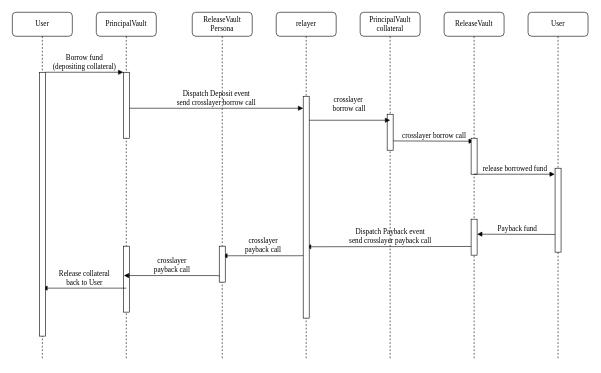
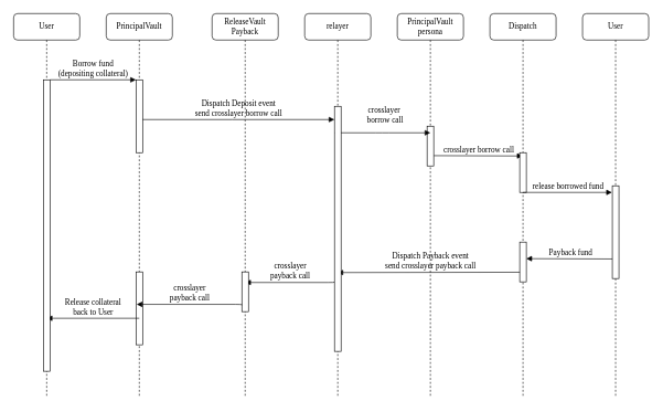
  <mxCell id="0" />
  <mxCell id="1" parent="0" />
  <mxCell id="2" value="PrincipalVault" style="shape=umlLifeline;perimeter=lifelinePerimeter;whiteSpace=wrap;html=1;container=1;collapsible=0;recursiveResize=0;outlineConnect=0;rounded=1;shadow=0;comic=0;labelBackgroundColor=none;strokeWidth=1;fontFamily=Verdana;fontSize=12;align=center;" parent="1" vertex="1"><mxGeometry x="160" y="20" width="100" height="580" as="geometry" /></mxCell>
  <mxCell id="3" value="" style="html=1;points=[];perimeter=orthogonalPerimeter;rounded=0;shadow=0;comic=0;labelBackgroundColor=none;strokeWidth=1;fontFamily=Verdana;fontSize=12;align=center;" parent="2" vertex="1"><mxGeometry x="45" y="100" width="10" height="110" as="geometry" /></mxCell>
  <mxCell id="4" value="Dispatch Deposit event&lt;br&gt;send crosslayer borrow call" style="html=1;verticalAlign=bottom;endArrow=block;labelBackgroundColor=none;fontFamily=Verdana;fontSize=12;edgeStyle=elbowEdgeStyle;elbow=vertical;" edge="1" parent="2" target="25"><mxGeometry relative="1" as="geometry"><mxPoint x="55" y="160" as="sourcePoint" /><mxPoint x="185" y="160" as="targetPoint" /></mxGeometry></mxCell>
  <mxCell id="5" value="" style="html=1;points=[];perimeter=orthogonalPerimeter;rounded=0;shadow=0;comic=0;labelBackgroundColor=none;strokeWidth=1;fontFamily=Verdana;fontSize=12;align=center;" vertex="1" parent="2"><mxGeometry x="45" y="390" width="10" height="110" as="geometry" /></mxCell>
  <mxCell id="6" value="Release collateral&lt;br&gt;back to User" style="html=1;verticalAlign=bottom;endArrow=block;labelBackgroundColor=none;fontFamily=Verdana;fontSize=12;edgeStyle=elbowEdgeStyle;elbow=vertical;entryX=0.1;entryY=0.445;entryDx=0;entryDy=0;entryPerimeter=0;" edge="1" parent="2"><mxGeometry relative="1" as="geometry"><mxPoint x="50" y="460" as="sourcePoint" /><mxPoint x="-90" y="460.48" as="targetPoint" /></mxGeometry></mxCell>
- <mxCell id="7" value="ReleaseVault&lt;br&gt;Persona" style="shape=umlLifeline;perimeter=lifelinePerimeter;whiteSpace=wrap;html=1;container=1;collapsible=0;recursiveResize=0;outlineConnect=0;rounded=1;shadow=0;comic=0;labelBackgroundColor=none;strokeWidth=1;fontFamily=Verdana;fontSize=12;align=center;" parent="1" vertex="1"><mxGeometry x="320" y="20" width="100" height="580" as="geometry" /></mxCell>
+ <mxCell id="7" value="ReleaseVault&lt;br&gt;Payback" style="shape=umlLifeline;perimeter=lifelinePerimeter;whiteSpace=wrap;html=1;container=1;collapsible=0;recursiveResize=0;outlineConnect=0;rounded=1;shadow=0;comic=0;labelBackgroundColor=none;strokeWidth=1;fontFamily=Verdana;fontSize=12;align=center;" parent="1" vertex="1"><mxGeometry x="320" y="20" width="100" height="580" as="geometry" /></mxCell>
  <mxCell id="8" value="crosslayer &lt;br&gt;payback call" style="html=1;verticalAlign=bottom;endArrow=block;labelBackgroundColor=none;fontFamily=Verdana;fontSize=12;edgeStyle=elbowEdgeStyle;elbow=vertical;" edge="1" parent="7"><mxGeometry relative="1" as="geometry"><mxPoint x="185" y="405" as="sourcePoint" /><mxPoint x="50" y="406" as="targetPoint" /></mxGeometry></mxCell>
  <mxCell id="9" value="" style="html=1;points=[];perimeter=orthogonalPerimeter;rounded=0;shadow=0;comic=0;labelBackgroundColor=none;strokeWidth=1;fontFamily=Verdana;fontSize=12;align=center;" vertex="1" parent="7"><mxGeometry x="45" y="390" width="10" height="60" as="geometry" /></mxCell>
  <mxCell id="10" value="crosslayer &lt;br&gt;payback call" style="html=1;verticalAlign=bottom;endArrow=block;labelBackgroundColor=none;fontFamily=Verdana;fontSize=12;edgeStyle=elbowEdgeStyle;elbow=vertical;entryX=0.1;entryY=0.445;entryDx=0;entryDy=0;entryPerimeter=0;" edge="1" parent="7" target="5"><mxGeometry relative="1" as="geometry"><mxPoint x="45" y="440" as="sourcePoint" /><mxPoint x="-90" y="441" as="targetPoint" /></mxGeometry></mxCell>
  <mxCell id="11" value="relayer" style="shape=umlLifeline;perimeter=lifelinePerimeter;whiteSpace=wrap;html=1;container=1;collapsible=0;recursiveResize=0;outlineConnect=0;rounded=1;shadow=0;comic=0;labelBackgroundColor=none;strokeWidth=1;fontFamily=Verdana;fontSize=12;align=center;" parent="1" vertex="1"><mxGeometry x="460" y="20" width="100" height="580" as="geometry" /></mxCell>
- <mxCell id="12" value="PrincipalVault&lt;br&gt;collateral" style="shape=umlLifeline;perimeter=lifelinePerimeter;whiteSpace=wrap;html=1;container=1;collapsible=0;recursiveResize=0;outlineConnect=0;rounded=1;shadow=0;comic=0;labelBackgroundColor=none;strokeWidth=1;fontFamily=Verdana;fontSize=12;align=center;" parent="1" vertex="1"><mxGeometry x="600" y="20" width="100" height="580" as="geometry" /></mxCell>
+ <mxCell id="12" value="PrincipalVault&lt;br&gt;persona" style="shape=umlLifeline;perimeter=lifelinePerimeter;whiteSpace=wrap;html=1;container=1;collapsible=0;recursiveResize=0;outlineConnect=0;rounded=1;shadow=0;comic=0;labelBackgroundColor=none;strokeWidth=1;fontFamily=Verdana;fontSize=12;align=center;" parent="1" vertex="1"><mxGeometry x="600" y="20" width="100" height="580" as="geometry" /></mxCell>
  <mxCell id="13" value="crosslayer borrow call" style="html=1;verticalAlign=bottom;endArrow=block;labelBackgroundColor=none;fontFamily=Verdana;fontSize=12;edgeStyle=elbowEdgeStyle;elbow=vertical;" edge="1" parent="12" target="16"><mxGeometry relative="1" as="geometry"><mxPoint x="55" y="214.5" as="sourcePoint" /><mxPoint x="200" y="214.5" as="targetPoint" /></mxGeometry></mxCell>
  <mxCell id="14" value="" style="html=1;points=[];perimeter=orthogonalPerimeter;rounded=0;shadow=0;comic=0;labelBackgroundColor=none;strokeWidth=1;fontFamily=Verdana;fontSize=12;align=center;" vertex="1" parent="12"><mxGeometry x="45" y="170" width="10" height="60" as="geometry" /></mxCell>
  <mxCell id="15" value="Dispatch Payback event&lt;br&gt;send crosslayer payback call" style="html=1;verticalAlign=bottom;endArrow=block;labelBackgroundColor=none;fontFamily=Verdana;fontSize=12;edgeStyle=elbowEdgeStyle;elbow=vertical;" edge="1" parent="12" target="11"><mxGeometry relative="1" as="geometry"><mxPoint x="189.5" y="390.5" as="sourcePoint" /><mxPoint x="55" y="390" as="targetPoint" /></mxGeometry></mxCell>
- <mxCell id="16" value="ReleaseVault" style="shape=umlLifeline;perimeter=lifelinePerimeter;whiteSpace=wrap;html=1;container=1;collapsible=0;recursiveResize=0;outlineConnect=0;rounded=1;shadow=0;comic=0;labelBackgroundColor=none;strokeWidth=1;fontFamily=Verdana;fontSize=12;align=center;" parent="1" vertex="1"><mxGeometry x="740" y="20" width="100" height="580" as="geometry" /></mxCell>
+ <mxCell id="16" value="Dispatch" style="shape=umlLifeline;perimeter=lifelinePerimeter;whiteSpace=wrap;html=1;container=1;collapsible=0;recursiveResize=0;outlineConnect=0;rounded=1;shadow=0;comic=0;labelBackgroundColor=none;strokeWidth=1;fontFamily=Verdana;fontSize=12;align=center;" parent="1" vertex="1"><mxGeometry x="740" y="20" width="100" height="580" as="geometry" /></mxCell>
  <mxCell id="17" value="crosslayer&lt;br&gt;&amp;nbsp;borrow call" style="html=1;verticalAlign=bottom;endArrow=block;labelBackgroundColor=none;fontFamily=Verdana;fontSize=12;edgeStyle=elbowEdgeStyle;elbow=vertical;" edge="1" parent="16"><mxGeometry x="0.035" y="10" relative="1" as="geometry"><mxPoint x="-235" y="180" as="sourcePoint" /><mxPoint x="-90" y="180" as="targetPoint" /><mxPoint as="offset" /></mxGeometry></mxCell>
  <mxCell id="18" value="" style="html=1;points=[];perimeter=orthogonalPerimeter;rounded=0;shadow=0;comic=0;labelBackgroundColor=none;strokeWidth=1;fontFamily=Verdana;fontSize=12;align=center;" parent="16" vertex="1"><mxGeometry x="45" y="210" width="10" height="60" as="geometry" /></mxCell>
  <mxCell id="19" value="Payback fund" style="html=1;verticalAlign=bottom;endArrow=block;labelBackgroundColor=none;fontFamily=Verdana;fontSize=12;edgeStyle=elbowEdgeStyle;elbow=vertical;" edge="1" parent="16"><mxGeometry relative="1" as="geometry"><mxPoint x="189.5" y="370.5" as="sourcePoint" /><mxPoint x="55" y="370" as="targetPoint" /></mxGeometry></mxCell>
  <mxCell id="20" value="" style="html=1;points=[];perimeter=orthogonalPerimeter;rounded=0;shadow=0;comic=0;labelBackgroundColor=none;strokeWidth=1;fontFamily=Verdana;fontSize=12;align=center;" vertex="1" parent="16"><mxGeometry x="45" y="345" width="10" height="60" as="geometry" /></mxCell>
  <mxCell id="21" value="User" style="shape=umlLifeline;perimeter=lifelinePerimeter;whiteSpace=wrap;html=1;container=1;collapsible=0;recursiveResize=0;outlineConnect=0;rounded=1;shadow=0;comic=0;labelBackgroundColor=none;strokeWidth=1;fontFamily=Verdana;fontSize=12;align=center;" parent="1" vertex="1"><mxGeometry x="880" y="20" width="100" height="580" as="geometry" /></mxCell>
  <mxCell id="22" value="" style="html=1;points=[];perimeter=orthogonalPerimeter;rounded=0;shadow=0;comic=0;labelBackgroundColor=none;strokeColor=#000000;strokeWidth=1;fillColor=#FFFFFF;fontFamily=Verdana;fontSize=12;fontColor=#000000;align=center;" parent="21" vertex="1"><mxGeometry x="45" y="260" width="10" height="140" as="geometry" /></mxCell>
  <mxCell id="23" value="User" style="shape=umlLifeline;perimeter=lifelinePerimeter;whiteSpace=wrap;html=1;container=1;collapsible=0;recursiveResize=0;outlineConnect=0;rounded=1;shadow=0;comic=0;labelBackgroundColor=none;strokeWidth=1;fontFamily=Verdana;fontSize=12;align=center;" parent="1" vertex="1"><mxGeometry x="20" y="20" width="100" height="580" as="geometry" /></mxCell>
  <mxCell id="24" value="" style="html=1;points=[];perimeter=orthogonalPerimeter;rounded=0;shadow=0;comic=0;labelBackgroundColor=none;strokeWidth=1;fontFamily=Verdana;fontSize=12;align=center;" parent="23" vertex="1"><mxGeometry x="45" y="100" width="10" height="440" as="geometry" /></mxCell>
  <mxCell id="25" value="" style="html=1;points=[];perimeter=orthogonalPerimeter;rounded=0;shadow=0;comic=0;labelBackgroundColor=none;strokeWidth=1;fontFamily=Verdana;fontSize=12;align=center;" parent="1" vertex="1"><mxGeometry x="505" y="160" width="10" height="370" as="geometry" /></mxCell>
  <mxCell id="26" value="Borrow fund&lt;br&gt;(depositing collateral)" style="html=1;verticalAlign=bottom;endArrow=block;entryX=0;entryY=0;labelBackgroundColor=none;fontFamily=Verdana;fontSize=12;edgeStyle=elbowEdgeStyle;elbow=vertical;" parent="1" source="24" target="3" edge="1"><mxGeometry relative="1" as="geometry"><mxPoint x="140" y="130" as="sourcePoint" /></mxGeometry></mxCell>
  <mxCell id="27" value="release borrowed fund" style="html=1;verticalAlign=bottom;endArrow=block;labelBackgroundColor=none;fontFamily=Verdana;fontSize=12;edgeStyle=elbowEdgeStyle;elbow=vertical;" edge="1" parent="1"><mxGeometry relative="1" as="geometry"><mxPoint x="790" y="290" as="sourcePoint" /><mxPoint x="924.5" y="290.5" as="targetPoint" /></mxGeometry></mxCell>
